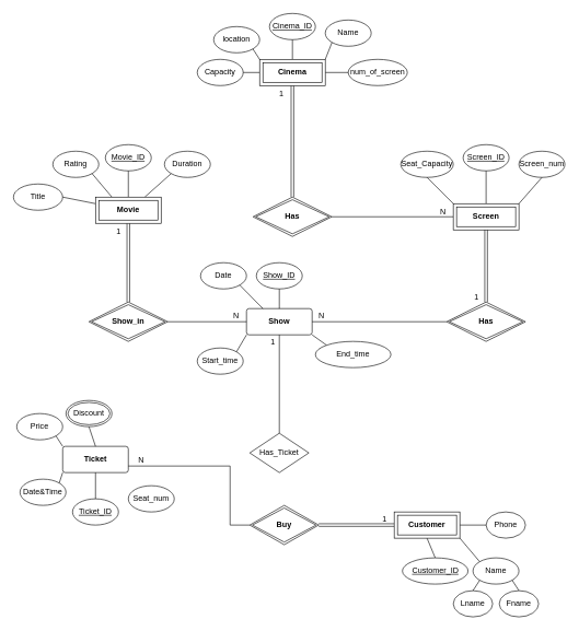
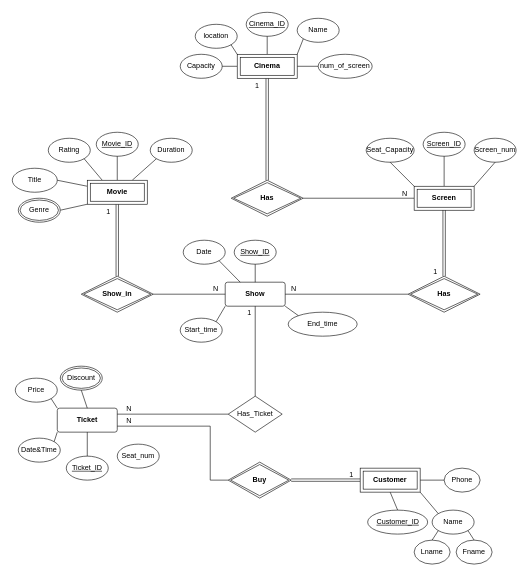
  <mxCell id="0" />
  <mxCell id="1" parent="0" />
  <mxCell id="2" value="&lt;b&gt;Ticket&lt;/b&gt;" style="rounded=1;arcSize=10;whiteSpace=wrap;html=1;align=center;" parent="1" vertex="1"><mxGeometry x="95" y="680" width="100" height="40" as="geometry" /></mxCell>
  <mxCell id="3" value="Screen_ID" style="ellipse;whiteSpace=wrap;html=1;align=center;fontStyle=4;" parent="1" vertex="1"><mxGeometry x="705" y="220" width="70" height="40" as="geometry" /></mxCell>
  <mxCell id="4" value="Screen_num" style="ellipse;whiteSpace=wrap;html=1;align=center;" parent="1" vertex="1"><mxGeometry x="790" y="230" width="70" height="40" as="geometry" /></mxCell>
  <mxCell id="5" value="Seat_Capacity" style="ellipse;whiteSpace=wrap;html=1;align=center;" parent="1" vertex="1"><mxGeometry x="610" y="230" width="80" height="40" as="geometry" /></mxCell>
  <mxCell id="6" value="" style="endArrow=none;html=1;rounded=0;exitX=0.5;exitY=1;exitDx=0;exitDy=0;entryX=0.5;entryY=0;entryDx=0;entryDy=0;" parent="1" source="3" target="83" edge="1"><mxGeometry relative="1" as="geometry"><mxPoint x="440" y="390" as="sourcePoint" /><mxPoint x="740" y="290" as="targetPoint" /></mxGeometry></mxCell>
  <mxCell id="7" value="" style="endArrow=none;html=1;rounded=0;entryX=0.5;entryY=1;entryDx=0;entryDy=0;exitX=1;exitY=0;exitDx=0;exitDy=0;" parent="1" source="83" target="4" edge="1"><mxGeometry relative="1" as="geometry"><mxPoint x="810" y="300" as="sourcePoint" /><mxPoint x="600" y="390" as="targetPoint" /></mxGeometry></mxCell>
  <mxCell id="8" value="" style="endArrow=none;html=1;rounded=0;exitX=0.5;exitY=1;exitDx=0;exitDy=0;entryX=0;entryY=0;entryDx=0;entryDy=0;" parent="1" source="5" target="83" edge="1"><mxGeometry relative="1" as="geometry"><mxPoint x="440" y="390" as="sourcePoint" /><mxPoint x="700" y="290" as="targetPoint" /></mxGeometry></mxCell>
  <mxCell id="9" value="Customer_ID" style="ellipse;whiteSpace=wrap;html=1;align=center;fontStyle=4;" parent="1" vertex="1"><mxGeometry x="612.5" y="850" width="100" height="40" as="geometry" /></mxCell>
  <mxCell id="10" value="Duration" style="ellipse;whiteSpace=wrap;html=1;align=center;" parent="1" vertex="1"><mxGeometry x="250" y="230" width="70" height="40" as="geometry" /></mxCell>
  <mxCell id="11" value="Rating" style="ellipse;whiteSpace=wrap;html=1;align=center;" parent="1" vertex="1"><mxGeometry x="80" y="230" width="70" height="40" as="geometry" /></mxCell>
  <mxCell id="12" value="Movie_ID" style="ellipse;whiteSpace=wrap;html=1;align=center;fontStyle=4;" parent="1" vertex="1"><mxGeometry x="160" y="220" width="70" height="40" as="geometry" /></mxCell>
  <mxCell id="13" value="Title" style="ellipse;whiteSpace=wrap;html=1;align=center;" parent="1" vertex="1"><mxGeometry y="280" width="75" height="40" as="geometry" x="20" /></mxCell>
  <mxCell id="14" value="" style="endArrow=none;html=1;rounded=0;exitX=0.5;exitY=1;exitDx=0;exitDy=0;entryX=0.5;entryY=0;entryDx=0;entryDy=0;" parent="1" source="12" target="81" edge="1"><mxGeometry relative="1" as="geometry"><mxPoint x="330" y="390" as="sourcePoint" /><mxPoint x="200" y="290" as="targetPoint" /></mxGeometry></mxCell>
  <mxCell id="15" value="" style="endArrow=none;html=1;rounded=0;exitX=0;exitY=1;exitDx=0;exitDy=0;entryX=0.75;entryY=0;entryDx=0;entryDy=0;" parent="1" source="10" target="81" edge="1"><mxGeometry relative="1" as="geometry"><mxPoint x="330" y="390" as="sourcePoint" /><mxPoint x="230" y="290" as="targetPoint" /></mxGeometry></mxCell>
+ <mxCell id="16" value="" style="endArrow=none;html=1;rounded=0;exitX=1;exitY=0.5;exitDx=0;exitDy=0;entryX=0;entryY=1;entryDx=0;entryDy=0;" parent="1" source="55" target="81" edge="1"><mxGeometry relative="1" as="geometry"><mxPoint x="120" y="360" as="sourcePoint" /><mxPoint x="140" y="340" as="targetPoint" /></mxGeometry></mxCell>
  <mxCell id="17" value="" style="endArrow=none;html=1;rounded=0;exitX=1;exitY=0.5;exitDx=0;exitDy=0;entryX=0;entryY=0.25;entryDx=0;entryDy=0;" parent="1" source="13" target="81" edge="1"><mxGeometry relative="1" as="geometry"><mxPoint x="330" y="390" as="sourcePoint" /><mxPoint x="130" y="310" as="targetPoint" /></mxGeometry></mxCell>
  <mxCell id="18" value="" style="endArrow=none;html=1;rounded=0;exitX=1;exitY=1;exitDx=0;exitDy=0;entryX=0.25;entryY=0;entryDx=0;entryDy=0;" parent="1" source="11" target="81" edge="1"><mxGeometry relative="1" as="geometry"><mxPoint x="330" y="390" as="sourcePoint" /><mxPoint x="170" y="280" as="targetPoint" /></mxGeometry></mxCell>
  <mxCell id="19" value="Name" style="ellipse;whiteSpace=wrap;html=1;align=center;" parent="1" vertex="1"><mxGeometry x="720" y="850" width="70" height="40" as="geometry" /></mxCell>
  <mxCell id="20" style="edgeStyle=orthogonalEdgeStyle;rounded=0;orthogonalLoop=1;jettySize=auto;html=1;exitX=0.5;exitY=1;exitDx=0;exitDy=0;" parent="1" edge="1"><mxGeometry relative="1" as="geometry"><mxPoint x="650" y="820" as="sourcePoint" /><mxPoint x="650" y="820" as="targetPoint" /></mxGeometry></mxCell>
  <mxCell id="21" value="" style="endArrow=none;html=1;rounded=0;entryX=0.5;entryY=0;entryDx=0;entryDy=0;exitX=0.5;exitY=1;exitDx=0;exitDy=0;" parent="1" source="82" target="9" edge="1"><mxGeometry relative="1" as="geometry"><mxPoint x="650" y="830" as="sourcePoint" /><mxPoint x="657" y="886" as="targetPoint" /></mxGeometry></mxCell>
  <mxCell id="22" value="" style="endArrow=none;html=1;rounded=0;entryX=0;entryY=0;entryDx=0;entryDy=0;exitX=1;exitY=1;exitDx=0;exitDy=0;" parent="1" source="82" target="19" edge="1"><mxGeometry relative="1" as="geometry"><mxPoint x="700" y="830" as="sourcePoint" /><mxPoint x="757" y="876" as="targetPoint" /></mxGeometry></mxCell>
  <mxCell id="23" value="Ticket_ID" style="ellipse;whiteSpace=wrap;html=1;align=center;fontStyle=4;" parent="1" vertex="1"><mxGeometry x="110" y="760" width="70" height="40" as="geometry" /></mxCell>
  <mxCell id="24" value="Seat_num" style="ellipse;whiteSpace=wrap;html=1;align=center;" parent="1" vertex="1"><mxGeometry x="195" y="740" width="70" height="40" as="geometry" /></mxCell>
  <mxCell id="25" value="Price" style="ellipse;whiteSpace=wrap;html=1;align=center;" parent="1" vertex="1"><mxGeometry x="25" y="630" width="70" height="40" as="geometry" /></mxCell>
  <mxCell id="26" value="" style="endArrow=none;html=1;rounded=0;entryX=0;entryY=0;entryDx=0;entryDy=0;exitX=1;exitY=1;exitDx=0;exitDy=0;" parent="1" source="25" target="2" edge="1"><mxGeometry relative="1" as="geometry"><mxPoint x="90" y="670" as="sourcePoint" /><mxPoint x="225" y="710" as="targetPoint" /></mxGeometry></mxCell>
  <mxCell id="27" value="" style="endArrow=none;html=1;rounded=0;exitX=0.5;exitY=0;exitDx=0;exitDy=0;entryX=0.5;entryY=1;entryDx=0;entryDy=0;" parent="1" source="23" target="2" edge="1"><mxGeometry relative="1" as="geometry"><mxPoint x="65" y="710" as="sourcePoint" /><mxPoint x="225" y="710" as="targetPoint" /></mxGeometry></mxCell>
  <mxCell id="28" value="Cinema_ID" style="ellipse;whiteSpace=wrap;html=1;align=center;fontStyle=4;" parent="1" vertex="1"><mxGeometry x="410" width="70" height="40" as="geometry" y="20" /></mxCell>
  <mxCell id="29" value="&lt;b&gt;Show&lt;/b&gt;" style="rounded=1;arcSize=10;whiteSpace=wrap;html=1;align=center;" parent="1" vertex="1"><mxGeometry x="375" y="470" width="100" height="40" as="geometry" /></mxCell>
  <mxCell id="30" value="Show_ID" style="ellipse;whiteSpace=wrap;html=1;align=center;fontStyle=4;" parent="1" vertex="1"><mxGeometry x="390" y="400" width="70" height="40" as="geometry" /></mxCell>
  <mxCell id="31" value="Date" style="ellipse;whiteSpace=wrap;html=1;align=center;" parent="1" vertex="1"><mxGeometry x="305" y="400" width="70" height="40" as="geometry" /></mxCell>
  <mxCell id="32" value="Start_time" style="ellipse;whiteSpace=wrap;html=1;align=center;" parent="1" vertex="1"><mxGeometry x="300" y="530" width="70" height="40" as="geometry" /></mxCell>
  <mxCell id="33" value="" style="endArrow=none;html=1;rounded=0;exitX=1;exitY=0;exitDx=0;exitDy=0;entryX=0;entryY=1;entryDx=0;entryDy=0;" parent="1" source="32" target="29" edge="1"><mxGeometry relative="1" as="geometry"><mxPoint x="375" y="540" as="sourcePoint" /><mxPoint x="535" y="540" as="targetPoint" /></mxGeometry></mxCell>
  <mxCell id="34" value="" style="endArrow=none;html=1;rounded=0;exitX=1;exitY=1;exitDx=0;exitDy=0;entryX=0.25;entryY=0;entryDx=0;entryDy=0;" parent="1" source="31" target="29" edge="1"><mxGeometry relative="1" as="geometry"><mxPoint x="375" y="540" as="sourcePoint" /><mxPoint x="364" y="460" as="targetPoint" /></mxGeometry></mxCell>
  <mxCell id="35" value="" style="endArrow=none;html=1;rounded=0;exitX=0.5;exitY=0;exitDx=0;exitDy=0;entryX=0.5;entryY=1;entryDx=0;entryDy=0;" parent="1" source="29" target="30" edge="1"><mxGeometry relative="1" as="geometry"><mxPoint x="450" y="450" as="sourcePoint" /><mxPoint x="500" y="430" as="targetPoint" /></mxGeometry></mxCell>
  <mxCell id="36" value="Name" style="ellipse;whiteSpace=wrap;html=1;align=center;" parent="1" vertex="1"><mxGeometry x="495" y="30" width="70" height="40" as="geometry" /></mxCell>
  <mxCell id="37" value="location" style="ellipse;whiteSpace=wrap;html=1;align=center;" parent="1" vertex="1"><mxGeometry x="325" y="40" width="70" height="40" as="geometry" /></mxCell>
  <mxCell id="38" value="num_of_screen" style="ellipse;whiteSpace=wrap;html=1;align=center;" parent="1" vertex="1"><mxGeometry x="530" y="90" width="90" height="40" as="geometry" /></mxCell>
  <mxCell id="39" value="Capacity" style="ellipse;whiteSpace=wrap;html=1;align=center;" parent="1" vertex="1"><mxGeometry x="300" y="90" width="70" height="40" as="geometry" /></mxCell>
  <mxCell id="40" value="" style="endArrow=none;html=1;rounded=0;entryX=0;entryY=0.5;entryDx=0;entryDy=0;exitX=1;exitY=0.5;exitDx=0;exitDy=0;" parent="1" source="77" target="38" edge="1"><mxGeometry relative="1" as="geometry"><mxPoint x="500" y="110" as="sourcePoint" /><mxPoint x="500" y="180" as="targetPoint" /></mxGeometry></mxCell>
  <mxCell id="41" value="" style="endArrow=none;html=1;rounded=0;exitX=0;exitY=1;exitDx=0;exitDy=0;entryX=1;entryY=0;entryDx=0;entryDy=0;" parent="1" source="36" target="77" edge="1"><mxGeometry relative="1" as="geometry"><mxPoint x="335" y="180" as="sourcePoint" /><mxPoint x="500" y="80" as="targetPoint" /></mxGeometry></mxCell>
  <mxCell id="42" value="" style="endArrow=none;html=1;rounded=0;exitX=1;exitY=0.5;exitDx=0;exitDy=0;entryX=0;entryY=0.5;entryDx=0;entryDy=0;" parent="1" source="39" target="77" edge="1"><mxGeometry relative="1" as="geometry"><mxPoint x="340" y="180" as="sourcePoint" /><mxPoint x="390" y="110" as="targetPoint" /></mxGeometry></mxCell>
  <mxCell id="43" value="" style="endArrow=none;html=1;rounded=0;exitX=1;exitY=1;exitDx=0;exitDy=0;entryX=0;entryY=0;entryDx=0;entryDy=0;" parent="1" source="37" target="77" edge="1"><mxGeometry relative="1" as="geometry"><mxPoint x="340" y="180" as="sourcePoint" /><mxPoint x="390" y="80" as="targetPoint" /></mxGeometry></mxCell>
  <mxCell id="44" value="" style="endArrow=none;html=1;rounded=0;exitX=0.5;exitY=1;exitDx=0;exitDy=0;entryX=0.5;entryY=0;entryDx=0;entryDy=0;" parent="1" source="28" target="77" edge="1"><mxGeometry relative="1" as="geometry"><mxPoint x="340" y="180" as="sourcePoint" /><mxPoint x="445" y="80" as="targetPoint" /></mxGeometry></mxCell>
  <mxCell id="45" value="End_time" style="ellipse;whiteSpace=wrap;html=1;align=center;" parent="1" vertex="1"><mxGeometry x="480" y="520" width="115" height="40" as="geometry" /></mxCell>
  <mxCell id="46" value="" style="endArrow=none;html=1;rounded=0;exitX=1;exitY=1;exitDx=0;exitDy=0;entryX=0;entryY=0;entryDx=0;entryDy=0;" parent="1" source="29" target="45" edge="1"><mxGeometry relative="1" as="geometry"><mxPoint x="505" y="530" as="sourcePoint" /><mxPoint x="545" y="510" as="targetPoint" /></mxGeometry></mxCell>
  <mxCell id="47" value="Date&amp;amp;Time" style="ellipse;whiteSpace=wrap;html=1;align=center;" parent="1" vertex="1"><mxGeometry x="30" y="730" width="70" height="40" as="geometry" /></mxCell>
  <mxCell id="48" value="" style="endArrow=none;html=1;rounded=0;exitX=1;exitY=0;exitDx=0;exitDy=0;entryX=0;entryY=1;entryDx=0;entryDy=0;" parent="1" source="47" target="2" edge="1"><mxGeometry relative="1" as="geometry"><mxPoint x="60" y="810" as="sourcePoint" /><mxPoint x="60" y="770" as="targetPoint" /></mxGeometry></mxCell>
  <mxCell id="49" value="Lname" style="ellipse;whiteSpace=wrap;html=1;align=center;" parent="1" vertex="1"><mxGeometry x="690" y="900" width="60" height="40" as="geometry" /></mxCell>
  <mxCell id="50" value="Fname" style="ellipse;whiteSpace=wrap;html=1;align=center;" parent="1" vertex="1"><mxGeometry x="760" y="900" width="60" height="40" as="geometry" /></mxCell>
  <mxCell id="51" value="" style="endArrow=none;html=1;rounded=0;entryX=0.5;entryY=0;entryDx=0;entryDy=0;exitX=0;exitY=1;exitDx=0;exitDy=0;" parent="1" source="19" target="49" edge="1"><mxGeometry relative="1" as="geometry"><mxPoint x="710" y="900" as="sourcePoint" /><mxPoint x="708" y="930" as="targetPoint" /></mxGeometry></mxCell>
  <mxCell id="52" value="" style="endArrow=none;html=1;rounded=0;entryX=0.5;entryY=0;entryDx=0;entryDy=0;exitX=1;exitY=1;exitDx=0;exitDy=0;" parent="1" source="19" target="50" edge="1"><mxGeometry relative="1" as="geometry"><mxPoint x="770" y="910" as="sourcePoint" /><mxPoint x="760" y="956" as="targetPoint" /></mxGeometry></mxCell>
  <mxCell id="53" value="Phone" style="ellipse;whiteSpace=wrap;html=1;align=center;" parent="1" vertex="1"><mxGeometry x="740" y="780" width="60" height="40" as="geometry" /></mxCell>
  <mxCell id="54" value="" style="endArrow=none;html=1;rounded=0;entryX=0;entryY=0.5;entryDx=0;entryDy=0;exitX=1;exitY=0.5;exitDx=0;exitDy=0;" parent="1" source="82" target="53" edge="1"><mxGeometry relative="1" as="geometry"><mxPoint x="710" y="800" as="sourcePoint" /><mxPoint x="760" y="880" as="targetPoint" /></mxGeometry></mxCell>
+ <mxCell id="55" value="Genre" style="ellipse;shape=doubleEllipse;margin=3;whiteSpace=wrap;html=1;align=center;" parent="1" vertex="1"><mxGeometry x="30" y="330" width="70" height="40" as="geometry" /></mxCell>
  <mxCell id="56" value="Discount" style="ellipse;shape=doubleEllipse;margin=3;whiteSpace=wrap;html=1;align=center;" parent="1" vertex="1"><mxGeometry x="100" y="610" width="70" height="40" as="geometry" /></mxCell>
  <mxCell id="57" value="" style="endArrow=none;html=1;rounded=0;entryX=0.5;entryY=0;entryDx=0;entryDy=0;exitX=0.5;exitY=1;exitDx=0;exitDy=0;" parent="1" source="56" target="2" edge="1"><mxGeometry relative="1" as="geometry"><mxPoint x="220" y="630" as="sourcePoint" /><mxPoint x="230" y="646" as="targetPoint" /></mxGeometry></mxCell>
  <mxCell id="58" value="" style="endArrow=none;html=1;rounded=0;exitX=1;exitY=0.5;exitDx=0;exitDy=0;entryX=0;entryY=0.5;entryDx=0;entryDy=0;" parent="1" source="76" target="83" edge="1"><mxGeometry relative="1" as="geometry"><mxPoint x="530" y="330" as="sourcePoint" /><mxPoint x="680" y="330" as="targetPoint" /></mxGeometry></mxCell>
  <mxCell id="59" value="N" style="resizable=0;html=1;whiteSpace=wrap;align=right;verticalAlign=bottom;" parent="58" connectable="0" vertex="1"><mxGeometry x="1" relative="1" as="geometry"><mxPoint x="-10" as="offset" /></mxGeometry></mxCell>
  <mxCell id="60" value="" style="endArrow=none;html=1;rounded=0;entryX=1;entryY=0.5;entryDx=0;entryDy=0;exitX=0;exitY=0.5;exitDx=0;exitDy=0;" parent="1" source="86" target="29" edge="1"><mxGeometry relative="1" as="geometry"><mxPoint x="660" y="490" as="sourcePoint" /><mxPoint x="690" y="600" as="targetPoint" /></mxGeometry></mxCell>
  <mxCell id="61" value="N" style="resizable=0;html=1;whiteSpace=wrap;align=right;verticalAlign=bottom;" parent="60" connectable="0" vertex="1"><mxGeometry x="1" relative="1" as="geometry"><mxPoint x="20" as="offset" /></mxGeometry></mxCell>
  <mxCell id="62" value="" style="endArrow=none;html=1;rounded=0;entryX=0;entryY=0.5;entryDx=0;entryDy=0;exitX=1;exitY=0.5;exitDx=0;exitDy=0;" parent="1" source="78" target="29" edge="1"><mxGeometry relative="1" as="geometry"><mxPoint x="280" y="490" as="sourcePoint" /><mxPoint x="330" y="480" as="targetPoint" /></mxGeometry></mxCell>
  <mxCell id="63" value="N" style="resizable=0;html=1;whiteSpace=wrap;align=right;verticalAlign=bottom;" parent="62" connectable="0" vertex="1"><mxGeometry x="1" relative="1" as="geometry"><mxPoint x="-10" as="offset" /></mxGeometry></mxCell>
  <mxCell id="64" value="Has_Ticket" style="shape=rhombus;perimeter=rhombusPerimeter;whiteSpace=wrap;html=1;align=center;" parent="1" vertex="1"><mxGeometry x="380" y="660" width="90" height="60" as="geometry" /></mxCell>
  <mxCell id="65" value="" style="endArrow=none;html=1;rounded=0;entryX=0.5;entryY=1;entryDx=0;entryDy=0;exitX=0.5;exitY=0;exitDx=0;exitDy=0;" parent="1" source="64" target="29" edge="1"><mxGeometry relative="1" as="geometry"><mxPoint x="410" y="660" as="sourcePoint" /><mxPoint x="420" y="710" as="targetPoint" /></mxGeometry></mxCell>
  <mxCell id="66" value="1" style="resizable=0;html=1;whiteSpace=wrap;align=right;verticalAlign=bottom;" parent="65" connectable="0" vertex="1"><mxGeometry x="1" relative="1" as="geometry"><mxPoint x="-5" y="20" as="offset" /></mxGeometry></mxCell>
+ <mxCell id="67" value="" style="endArrow=none;html=1;rounded=0;entryX=1;entryY=0.25;entryDx=0;entryDy=0;exitX=0;exitY=0.5;exitDx=0;exitDy=0;" parent="1" source="64" target="2" edge="1"><mxGeometry relative="1" as="geometry"><mxPoint x="360" y="630" as="sourcePoint" /><mxPoint x="520" y="630" as="targetPoint" /></mxGeometry></mxCell>
+ <mxCell id="68" value="N" style="resizable=0;html=1;whiteSpace=wrap;align=right;verticalAlign=bottom;" parent="67" connectable="0" vertex="1"><mxGeometry x="1" relative="1" as="geometry"><mxPoint x="25" as="offset" /></mxGeometry></mxCell>
  <mxCell id="69" value="&lt;b&gt;Buy&lt;/b&gt;" style="shape=rhombus;double=1;perimeter=rhombusPerimeter;whiteSpace=wrap;html=1;align=center;" parent="1" vertex="1"><mxGeometry x="380" y="770" width="105" height="60" as="geometry" /></mxCell>
  <mxCell id="70" value="" style="shape=link;html=1;rounded=0;exitX=1;exitY=0.5;exitDx=0;exitDy=0;entryX=0;entryY=0.5;entryDx=0;entryDy=0;" parent="1" source="69" target="82" edge="1"><mxGeometry relative="1" as="geometry"><mxPoint x="490" y="810" as="sourcePoint" /><mxPoint x="590" y="800" as="targetPoint" /></mxGeometry></mxCell>
  <mxCell id="71" value="1" style="resizable=0;html=1;whiteSpace=wrap;align=right;verticalAlign=bottom;" parent="70" connectable="0" vertex="1"><mxGeometry x="1" relative="1" as="geometry"><mxPoint x="-10" as="offset" /></mxGeometry></mxCell>
  <mxCell id="72" value="" style="endArrow=none;html=1;rounded=0;entryX=1;entryY=0.75;entryDx=0;entryDy=0;edgeStyle=elbowEdgeStyle;exitX=0;exitY=0.5;exitDx=0;exitDy=0;" edge="1" parent="1" source="69" target="2"><mxGeometry relative="1" as="geometry"><mxPoint x="350" y="800" as="sourcePoint" /><mxPoint x="255" y="730" as="targetPoint" /><Array as="points"><mxPoint x="350" y="760" /></Array></mxGeometry></mxCell>
  <mxCell id="73" value="N" style="resizable=0;html=1;whiteSpace=wrap;align=right;verticalAlign=bottom;" connectable="0" vertex="1" parent="72"><mxGeometry x="1" relative="1" as="geometry"><mxPoint x="25" as="offset" /></mxGeometry></mxCell>
  <mxCell id="74" value="" style="shape=link;html=1;rounded=0;exitX=0.5;exitY=0;exitDx=0;exitDy=0;entryX=0.5;entryY=1;entryDx=0;entryDy=0;" edge="1" parent="1" source="76" target="77"><mxGeometry relative="1" as="geometry"><mxPoint x="445" y="270" as="sourcePoint" /><mxPoint x="450" y="150" as="targetPoint" /></mxGeometry></mxCell>
  <mxCell id="75" value="1" style="resizable=0;html=1;whiteSpace=wrap;align=right;verticalAlign=bottom;" connectable="0" vertex="1" parent="74"><mxGeometry x="1" relative="1" as="geometry"><mxPoint x="-12" y="20" as="offset" /></mxGeometry></mxCell>
  <mxCell id="76" value="&lt;b&gt;Has&lt;/b&gt;" style="shape=rhombus;double=1;perimeter=rhombusPerimeter;whiteSpace=wrap;html=1;align=center;strokeColor=default;verticalAlign=middle;fontFamily=Helvetica;fontSize=12;fontColor=default;fillColor=default;" vertex="1" parent="1"><mxGeometry x="385" y="300" width="120" height="60" as="geometry" /></mxCell>
  <mxCell id="77" value="&lt;b&gt;Cinema&lt;/b&gt;" style="shape=ext;margin=3;double=1;whiteSpace=wrap;html=1;align=center;strokeColor=default;verticalAlign=middle;fontFamily=Helvetica;fontSize=12;fontColor=default;fillColor=default;" vertex="1" parent="1"><mxGeometry x="395" y="90" width="100" height="40" as="geometry" /></mxCell>
  <mxCell id="78" value="&lt;b&gt;Show_in&lt;/b&gt;" style="shape=rhombus;double=1;perimeter=rhombusPerimeter;whiteSpace=wrap;html=1;align=center;strokeColor=default;verticalAlign=middle;fontFamily=Helvetica;fontSize=12;fontColor=default;fillColor=default;" vertex="1" parent="1"><mxGeometry x="135" y="460" width="120" height="60" as="geometry" /></mxCell>
  <mxCell id="79" value="" style="shape=link;html=1;rounded=0;fontFamily=Helvetica;fontSize=12;fontColor=default;exitX=0.5;exitY=0;exitDx=0;exitDy=0;entryX=0.5;entryY=1;entryDx=0;entryDy=0;" edge="1" parent="1" source="78" target="81"><mxGeometry relative="1" as="geometry"><mxPoint x="420" y="470" as="sourcePoint" /><mxPoint x="200" y="350" as="targetPoint" /></mxGeometry></mxCell>
  <mxCell id="80" value="1" style="resizable=0;html=1;whiteSpace=wrap;align=right;verticalAlign=bottom;strokeColor=default;fontFamily=Helvetica;fontSize=12;fontColor=default;fillColor=default;" connectable="0" vertex="1" parent="79"><mxGeometry x="1" relative="1" as="geometry"><mxPoint x="-10" y="20" as="offset" /></mxGeometry></mxCell>
  <mxCell id="81" value="&lt;b&gt;Movie&lt;/b&gt;" style="shape=ext;margin=3;double=1;whiteSpace=wrap;html=1;align=center;strokeColor=default;verticalAlign=middle;fontFamily=Helvetica;fontSize=12;fontColor=default;fillColor=default;" vertex="1" parent="1"><mxGeometry x="145" y="300" width="100" height="40" as="geometry" /></mxCell>
  <mxCell id="82" value="&lt;b&gt;Customer&lt;/b&gt;" style="shape=ext;margin=3;double=1;whiteSpace=wrap;html=1;align=center;strokeColor=default;verticalAlign=middle;fontFamily=Helvetica;fontSize=12;fontColor=default;fillColor=default;" vertex="1" parent="1"><mxGeometry x="600" y="780" width="100" height="40" as="geometry" /></mxCell>
  <mxCell id="83" value="&lt;b&gt;Screen&lt;/b&gt;" style="shape=ext;margin=3;double=1;whiteSpace=wrap;html=1;align=center;strokeColor=default;verticalAlign=middle;fontFamily=Helvetica;fontSize=12;fontColor=default;fillColor=default;" vertex="1" parent="1"><mxGeometry x="690" y="310" width="100" height="40" as="geometry" /></mxCell>
  <mxCell id="84" value="" style="shape=link;html=1;rounded=0;fontFamily=Helvetica;fontSize=12;fontColor=default;exitX=0.5;exitY=1;exitDx=0;exitDy=0;entryX=0.5;entryY=0;entryDx=0;entryDy=0;" edge="1" parent="1" source="83" target="86"><mxGeometry relative="1" as="geometry"><mxPoint x="620" y="340" as="sourcePoint" /><mxPoint x="740" y="440" as="targetPoint" /></mxGeometry></mxCell>
  <mxCell id="85" value="1" style="resizable=0;html=1;whiteSpace=wrap;align=right;verticalAlign=bottom;strokeColor=default;fontFamily=Helvetica;fontSize=12;fontColor=default;fillColor=default;" connectable="0" vertex="1" parent="84"><mxGeometry x="1" relative="1" as="geometry"><mxPoint x="-10" as="offset" /></mxGeometry></mxCell>
  <mxCell id="86" value="&lt;b&gt;Has&lt;/b&gt;" style="shape=rhombus;double=1;perimeter=rhombusPerimeter;whiteSpace=wrap;html=1;align=center;strokeColor=default;verticalAlign=middle;fontFamily=Helvetica;fontSize=12;fontColor=default;fillColor=default;" vertex="1" parent="1"><mxGeometry x="680" y="460" width="120" height="60" as="geometry" /></mxCell>
